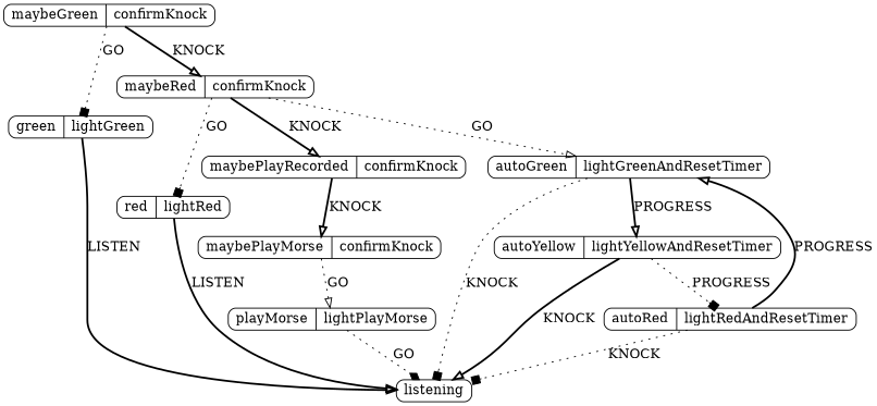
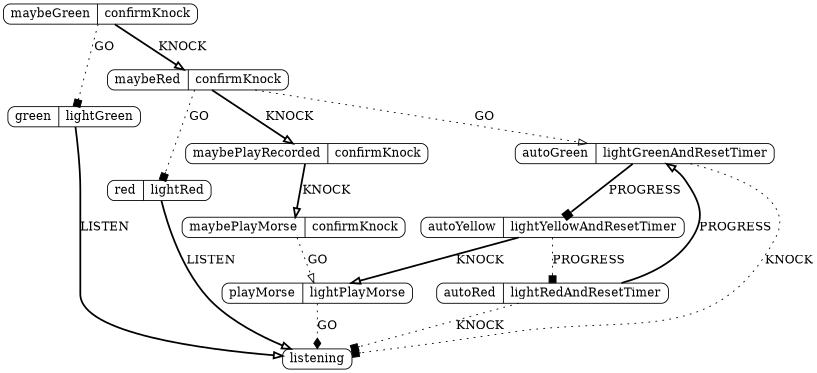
  digraph {
    node [shape=Mrecord]
    edge [arrowhead=onormal style=dotted]
    n1 [height=.1 label="maybeGreen|confirmKnock"]
    n2 [height=.1 label="green|lightGreen"]
    n3 [height=.1 label="maybeRed|confirmKnock"]
    listening [height=.1]
    n5 [height=.1 label="red|lightRed"]
    n6 [height=.1 label="maybePlayRecorded|confirmKnock"]
    n7 [height=.1 label="autoGreen|lightGreenAndResetTimer"]
    n8 [height=.1 label="maybePlayMorse|confirmKnock"]
    n9 [height=.1 label="autoYellow|lightYellowAndResetTimer"]
    n10 [height=.1 label="playMorse|lightPlayMorse"]
    n11 [height=.1 label="autoRed|lightRedAndResetTimer"]
    n1 -> n2 [arrowhead=box label=GO]
    n1 -> n3 [label=KNOCK style=bold]
    n2 -> listening [label=LISTEN style=bold]
    n3 -> n5 [arrowhead=box label=GO]
    n3 -> n6 [label=KNOCK style=bold]
    n3 -> n7 [label=GO]
    n5 -> listening [label=LISTEN style=bold]
    n6 -> n8 [label=KNOCK style=bold]
    n7 -> listening [arrowhead=box label=KNOCK]
-   n7 -> n9 [label=PROGRESS style=bold]
+   n7 -> n9 [arrowhead=box label=PROGRESS style=bold]
    n8 -> n10 [label=GO]
-   n9 -> listening [label=KNOCK style=bold]
+   n9 -> n10 [label=KNOCK style=bold]
    n9 -> n11 [arrowhead=box label=PROGRESS]
    n10 -> listening [arrowhead=diamond label=GO]
    n11 -> listening [arrowhead=box label=KNOCK]
    n11 -> n7 [label=PROGRESS style=bold]
  }
